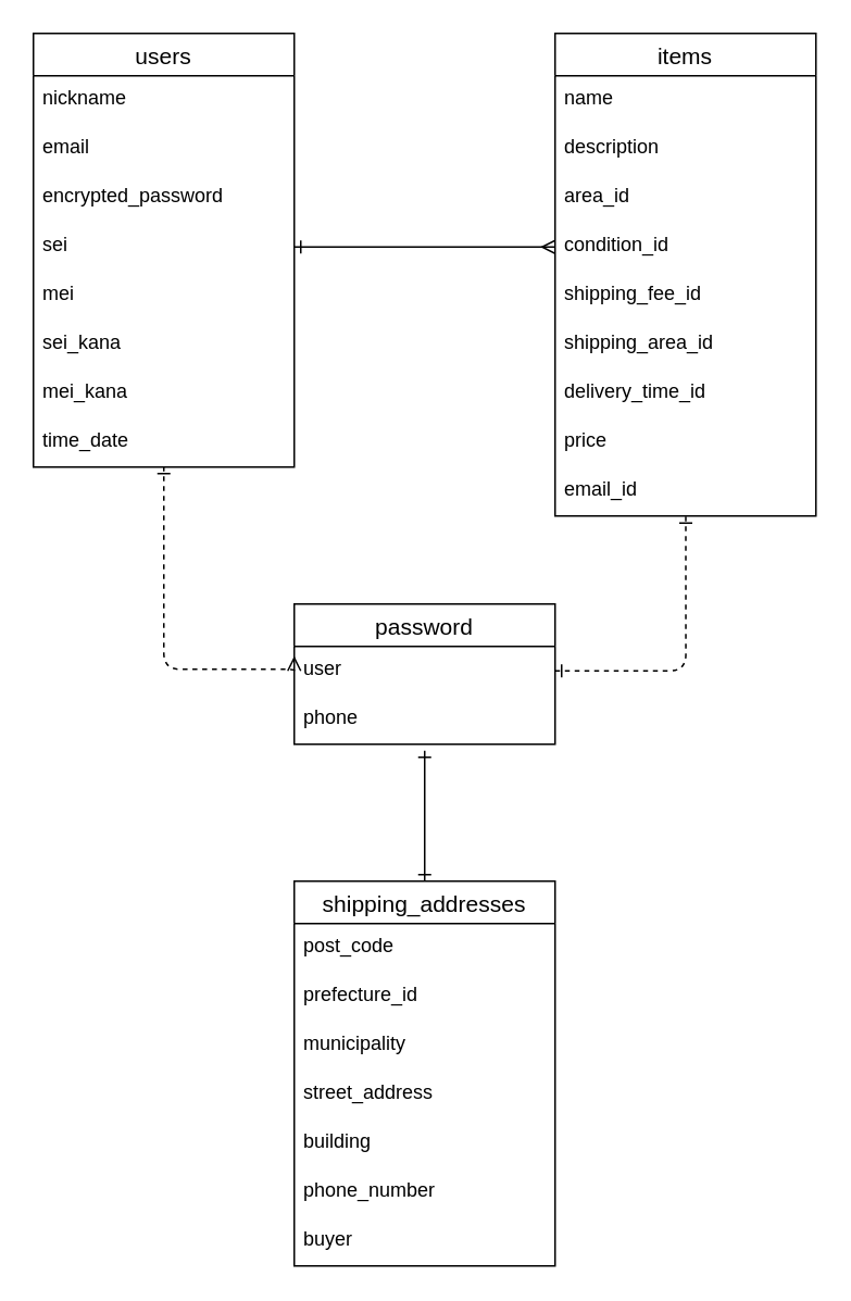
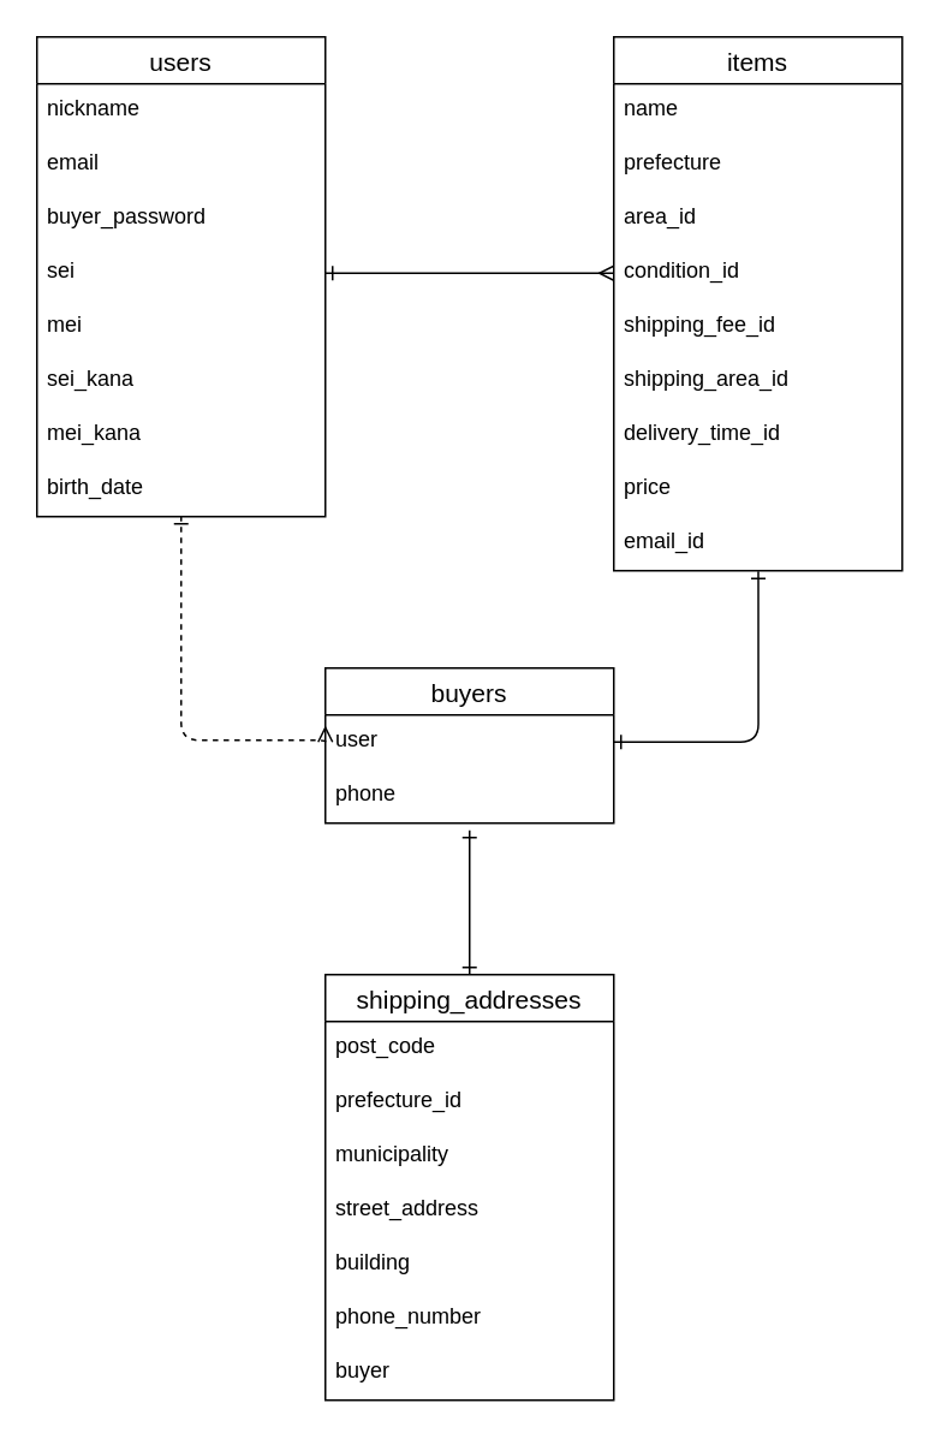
  <mxCell id="0" />
  <mxCell id="1" parent="0" />
  <mxCell id="2" value="users" style="swimlane;fontStyle=0;childLayout=stackLayout;horizontal=1;startSize=26;horizontalStack=0;resizeParent=1;resizeParentMax=0;resizeLast=0;collapsible=1;marginBottom=0;align=center;fontSize=14;" parent="1" vertex="1"><mxGeometry x="20" y="20" width="160" height="266" as="geometry" /></mxCell>
  <mxCell id="3" value="nickname" style="text;strokeColor=none;fillColor=none;spacingLeft=4;spacingRight=4;overflow=hidden;rotatable=0;points=[[0,0.5],[1,0.5]];portConstraint=eastwest;fontSize=12;" parent="2" vertex="1"><mxGeometry y="26" width="160" height="30" as="geometry" /></mxCell>
  <mxCell id="4" value="email" style="text;strokeColor=none;fillColor=none;spacingLeft=4;spacingRight=4;overflow=hidden;rotatable=0;points=[[0,0.5],[1,0.5]];portConstraint=eastwest;fontSize=12;" parent="2" vertex="1"><mxGeometry y="56" width="160" height="30" as="geometry" /></mxCell>
- <mxCell id="5" value="encrypted_password" style="text;strokeColor=none;fillColor=none;spacingLeft=4;spacingRight=4;overflow=hidden;rotatable=0;points=[[0,0.5],[1,0.5]];portConstraint=eastwest;fontSize=12;" parent="2" vertex="1"><mxGeometry y="86" width="160" height="30" as="geometry" /></mxCell>
+ <mxCell id="5" value="buyer_password" style="text;strokeColor=none;fillColor=none;spacingLeft=4;spacingRight=4;overflow=hidden;rotatable=0;points=[[0,0.5],[1,0.5]];portConstraint=eastwest;fontSize=12;" parent="2" vertex="1"><mxGeometry y="86" width="160" height="30" as="geometry" /></mxCell>
  <mxCell id="6" value="sei" style="text;strokeColor=none;fillColor=none;spacingLeft=4;spacingRight=4;overflow=hidden;rotatable=0;points=[[0,0.5],[1,0.5]];portConstraint=eastwest;fontSize=12;" parent="2" vertex="1"><mxGeometry y="116" width="160" height="30" as="geometry" /></mxCell>
  <mxCell id="7" value="mei" style="text;strokeColor=none;fillColor=none;spacingLeft=4;spacingRight=4;overflow=hidden;rotatable=0;points=[[0,0.5],[1,0.5]];portConstraint=eastwest;fontSize=12;" parent="2" vertex="1"><mxGeometry y="146" width="160" height="30" as="geometry" /></mxCell>
  <mxCell id="8" value="sei_kana" style="text;strokeColor=none;fillColor=none;spacingLeft=4;spacingRight=4;overflow=hidden;rotatable=0;points=[[0,0.5],[1,0.5]];portConstraint=eastwest;fontSize=12;" vertex="1" parent="2"><mxGeometry y="176" width="160" height="30" as="geometry" /></mxCell>
  <mxCell id="9" value="mei_kana" style="text;strokeColor=none;fillColor=none;spacingLeft=4;spacingRight=4;overflow=hidden;rotatable=0;points=[[0,0.5],[1,0.5]];portConstraint=eastwest;fontSize=12;" vertex="1" parent="2"><mxGeometry y="206" width="160" height="30" as="geometry" /></mxCell>
- <mxCell id="10" value="time_date" style="text;strokeColor=none;fillColor=none;spacingLeft=4;spacingRight=4;overflow=hidden;rotatable=0;points=[[0,0.5],[1,0.5]];portConstraint=eastwest;fontSize=12;" parent="2" vertex="1"><mxGeometry y="236" width="160" height="30" as="geometry" /></mxCell>
+ <mxCell id="10" value="birth_date" style="text;strokeColor=none;fillColor=none;spacingLeft=4;spacingRight=4;overflow=hidden;rotatable=0;points=[[0,0.5],[1,0.5]];portConstraint=eastwest;fontSize=12;" parent="2" vertex="1"><mxGeometry y="236" width="160" height="30" as="geometry" /></mxCell>
  <mxCell id="11" value="items" style="swimlane;fontStyle=0;childLayout=stackLayout;horizontal=1;startSize=26;horizontalStack=0;resizeParent=1;resizeParentMax=0;resizeLast=0;collapsible=1;marginBottom=0;align=center;fontSize=14;" parent="1" vertex="1"><mxGeometry x="340" y="20" width="160" height="296" as="geometry" /></mxCell>
  <mxCell id="12" value="name" style="text;strokeColor=none;fillColor=none;spacingLeft=4;spacingRight=4;overflow=hidden;rotatable=0;points=[[0,0.5],[1,0.5]];portConstraint=eastwest;fontSize=12;" parent="11" vertex="1"><mxGeometry y="26" width="160" height="30" as="geometry" /></mxCell>
- <mxCell id="13" value="description" style="text;strokeColor=none;fillColor=none;spacingLeft=4;spacingRight=4;overflow=hidden;rotatable=0;points=[[0,0.5],[1,0.5]];portConstraint=eastwest;fontSize=12;" parent="11" vertex="1"><mxGeometry y="56" width="160" height="30" as="geometry" /></mxCell>
+ <mxCell id="13" value="prefecture" style="text;strokeColor=none;fillColor=none;spacingLeft=4;spacingRight=4;overflow=hidden;rotatable=0;points=[[0,0.5],[1,0.5]];portConstraint=eastwest;fontSize=12;" parent="11" vertex="1"><mxGeometry y="56" width="160" height="30" as="geometry" /></mxCell>
  <mxCell id="14" value="area_id" style="text;strokeColor=none;fillColor=none;spacingLeft=4;spacingRight=4;overflow=hidden;rotatable=0;points=[[0,0.5],[1,0.5]];portConstraint=eastwest;fontSize=12;" parent="11" vertex="1"><mxGeometry y="86" width="160" height="30" as="geometry" /></mxCell>
  <mxCell id="15" value="condition_id" style="text;strokeColor=none;fillColor=none;spacingLeft=4;spacingRight=4;overflow=hidden;rotatable=0;points=[[0,0.5],[1,0.5]];portConstraint=eastwest;fontSize=12;" parent="11" vertex="1"><mxGeometry y="116" width="160" height="30" as="geometry" /></mxCell>
  <mxCell id="16" value="shipping_fee_id" style="text;strokeColor=none;fillColor=none;spacingLeft=4;spacingRight=4;overflow=hidden;rotatable=0;points=[[0,0.5],[1,0.5]];portConstraint=eastwest;fontSize=12;" parent="11" vertex="1"><mxGeometry y="146" width="160" height="30" as="geometry" /></mxCell>
  <mxCell id="17" value="shipping_area_id" style="text;strokeColor=none;fillColor=none;spacingLeft=4;spacingRight=4;overflow=hidden;rotatable=0;points=[[0,0.5],[1,0.5]];portConstraint=eastwest;fontSize=12;" parent="11" vertex="1"><mxGeometry y="176" width="160" height="30" as="geometry" /></mxCell>
  <mxCell id="18" value="delivery_time_id" style="text;strokeColor=none;fillColor=none;spacingLeft=4;spacingRight=4;overflow=hidden;rotatable=0;points=[[0,0.5],[1,0.5]];portConstraint=eastwest;fontSize=12;" parent="11" vertex="1"><mxGeometry y="206" width="160" height="30" as="geometry" /></mxCell>
  <mxCell id="19" value="price" style="text;strokeColor=none;fillColor=none;spacingLeft=4;spacingRight=4;overflow=hidden;rotatable=0;points=[[0,0.5],[1,0.5]];portConstraint=eastwest;fontSize=12;" parent="11" vertex="1"><mxGeometry y="236" width="160" height="30" as="geometry" /></mxCell>
  <mxCell id="20" value="email_id" style="text;strokeColor=none;fillColor=none;spacingLeft=4;spacingRight=4;overflow=hidden;rotatable=0;points=[[0,0.5],[1,0.5]];portConstraint=eastwest;fontSize=12;" parent="11" vertex="1"><mxGeometry y="266" width="160" height="30" as="geometry" /></mxCell>
  <mxCell id="21" style="edgeStyle=orthogonalEdgeStyle;html=1;exitX=0;exitY=0.5;exitDx=0;exitDy=0;endArrow=ERone;endFill=0;startArrow=ERmany;startFill=0;dashed=1;" parent="1" source="23" target="10" edge="1"><mxGeometry relative="1" as="geometry"><Array as="points"><mxPoint x="100" y="410" /></Array></mxGeometry></mxCell>
- <mxCell id="22" value="password" style="swimlane;fontStyle=0;childLayout=stackLayout;horizontal=1;startSize=26;horizontalStack=0;resizeParent=1;resizeParentMax=0;resizeLast=0;collapsible=1;marginBottom=0;align=center;fontSize=14;" parent="1" vertex="1"><mxGeometry x="180" y="370" width="160" height="86" as="geometry" /></mxCell>
+ <mxCell id="22" value="buyers" style="swimlane;fontStyle=0;childLayout=stackLayout;horizontal=1;startSize=26;horizontalStack=0;resizeParent=1;resizeParentMax=0;resizeLast=0;collapsible=1;marginBottom=0;align=center;fontSize=14;" parent="1" vertex="1"><mxGeometry x="180" y="370" width="160" height="86" as="geometry" /></mxCell>
  <mxCell id="23" value="user" style="text;strokeColor=none;fillColor=none;spacingLeft=4;spacingRight=4;overflow=hidden;rotatable=0;points=[[0,0.5],[1,0.5]];portConstraint=eastwest;fontSize=12;" parent="22" vertex="1"><mxGeometry y="26" width="160" height="30" as="geometry" /></mxCell>
  <mxCell id="24" value="phone" style="text;strokeColor=none;fillColor=none;spacingLeft=4;spacingRight=4;overflow=hidden;rotatable=0;points=[[0,0.5],[1,0.5]];portConstraint=eastwest;fontSize=12;" parent="22" vertex="1"><mxGeometry y="56" width="160" height="30" as="geometry" /></mxCell>
  <mxCell id="25" style="edgeStyle=none;html=1;exitX=1;exitY=0.5;exitDx=0;exitDy=0;entryX=0;entryY=0.5;entryDx=0;entryDy=0;startArrow=ERone;startFill=0;endArrow=ERmany;endFill=0;" parent="1" target="15" edge="1"><mxGeometry relative="1" as="geometry"><mxPoint x="180" y="151" as="sourcePoint" /></mxGeometry></mxCell>
  <mxCell id="26" style="edgeStyle=orthogonalEdgeStyle;html=1;exitX=0.5;exitY=0;exitDx=0;exitDy=0;startArrow=ERone;startFill=0;endArrow=ERone;endFill=0;" parent="1" source="27" edge="1"><mxGeometry relative="1" as="geometry"><mxPoint x="260" y="460" as="targetPoint" /></mxGeometry></mxCell>
  <mxCell id="27" value="shipping_addresses" style="swimlane;fontStyle=0;childLayout=stackLayout;horizontal=1;startSize=26;horizontalStack=0;resizeParent=1;resizeParentMax=0;resizeLast=0;collapsible=1;marginBottom=0;align=center;fontSize=14;" parent="1" vertex="1"><mxGeometry x="180" y="540" width="160" height="236" as="geometry" /></mxCell>
  <mxCell id="28" value="post_code" style="text;strokeColor=none;fillColor=none;spacingLeft=4;spacingRight=4;overflow=hidden;rotatable=0;points=[[0,0.5],[1,0.5]];portConstraint=eastwest;fontSize=12;" parent="27" vertex="1"><mxGeometry y="26" width="160" height="30" as="geometry" /></mxCell>
  <mxCell id="29" value="prefecture_id" style="text;strokeColor=none;fillColor=none;spacingLeft=4;spacingRight=4;overflow=hidden;rotatable=0;points=[[0,0.5],[1,0.5]];portConstraint=eastwest;fontSize=12;" parent="27" vertex="1"><mxGeometry y="56" width="160" height="30" as="geometry" /></mxCell>
  <mxCell id="30" value="municipality" style="text;strokeColor=none;fillColor=none;spacingLeft=4;spacingRight=4;overflow=hidden;rotatable=0;points=[[0,0.5],[1,0.5]];portConstraint=eastwest;fontSize=12;" vertex="1" parent="27"><mxGeometry y="86" width="160" height="30" as="geometry" /></mxCell>
  <mxCell id="31" value="street_address" style="text;strokeColor=none;fillColor=none;spacingLeft=4;spacingRight=4;overflow=hidden;rotatable=0;points=[[0,0.5],[1,0.5]];portConstraint=eastwest;fontSize=12;" vertex="1" parent="27"><mxGeometry y="116" width="160" height="30" as="geometry" /></mxCell>
  <mxCell id="32" value="building" style="text;strokeColor=none;fillColor=none;spacingLeft=4;spacingRight=4;overflow=hidden;rotatable=0;points=[[0,0.5],[1,0.5]];portConstraint=eastwest;fontSize=12;" vertex="1" parent="27"><mxGeometry y="146" width="160" height="30" as="geometry" /></mxCell>
  <mxCell id="33" value="phone_number" style="text;strokeColor=none;fillColor=none;spacingLeft=4;spacingRight=4;overflow=hidden;rotatable=0;points=[[0,0.5],[1,0.5]];portConstraint=eastwest;fontSize=12;" vertex="1" parent="27"><mxGeometry y="176" width="160" height="30" as="geometry" /></mxCell>
  <mxCell id="34" value="buyer" style="text;strokeColor=none;fillColor=none;spacingLeft=4;spacingRight=4;overflow=hidden;rotatable=0;points=[[0,0.5],[1,0.5]];portConstraint=eastwest;fontSize=12;" parent="27" vertex="1"><mxGeometry y="206" width="160" height="30" as="geometry" /></mxCell>
- <mxCell id="35" style="edgeStyle=orthogonalEdgeStyle;html=1;exitX=1;exitY=0.5;exitDx=0;exitDy=0;entryX=0.501;entryY=1.011;entryDx=0;entryDy=0;entryPerimeter=0;startArrow=ERone;startFill=0;endArrow=ERone;endFill=0;dashed=1;" parent="1" source="23" target="20" edge="1"><mxGeometry relative="1" as="geometry"><mxPoint x="420" y="330" as="targetPoint" /></mxGeometry></mxCell>
+ <mxCell id="35" style="edgeStyle=orthogonalEdgeStyle;html=1;exitX=1;exitY=0.5;exitDx=0;exitDy=0;entryX=0.501;entryY=1.011;entryDx=0;entryDy=0;entryPerimeter=0;startArrow=ERone;startFill=0;endArrow=ERone;endFill=0;" parent="1" source="23" target="20" edge="1"><mxGeometry relative="1" as="geometry"><mxPoint x="420" y="330" as="targetPoint" /></mxGeometry></mxCell>
